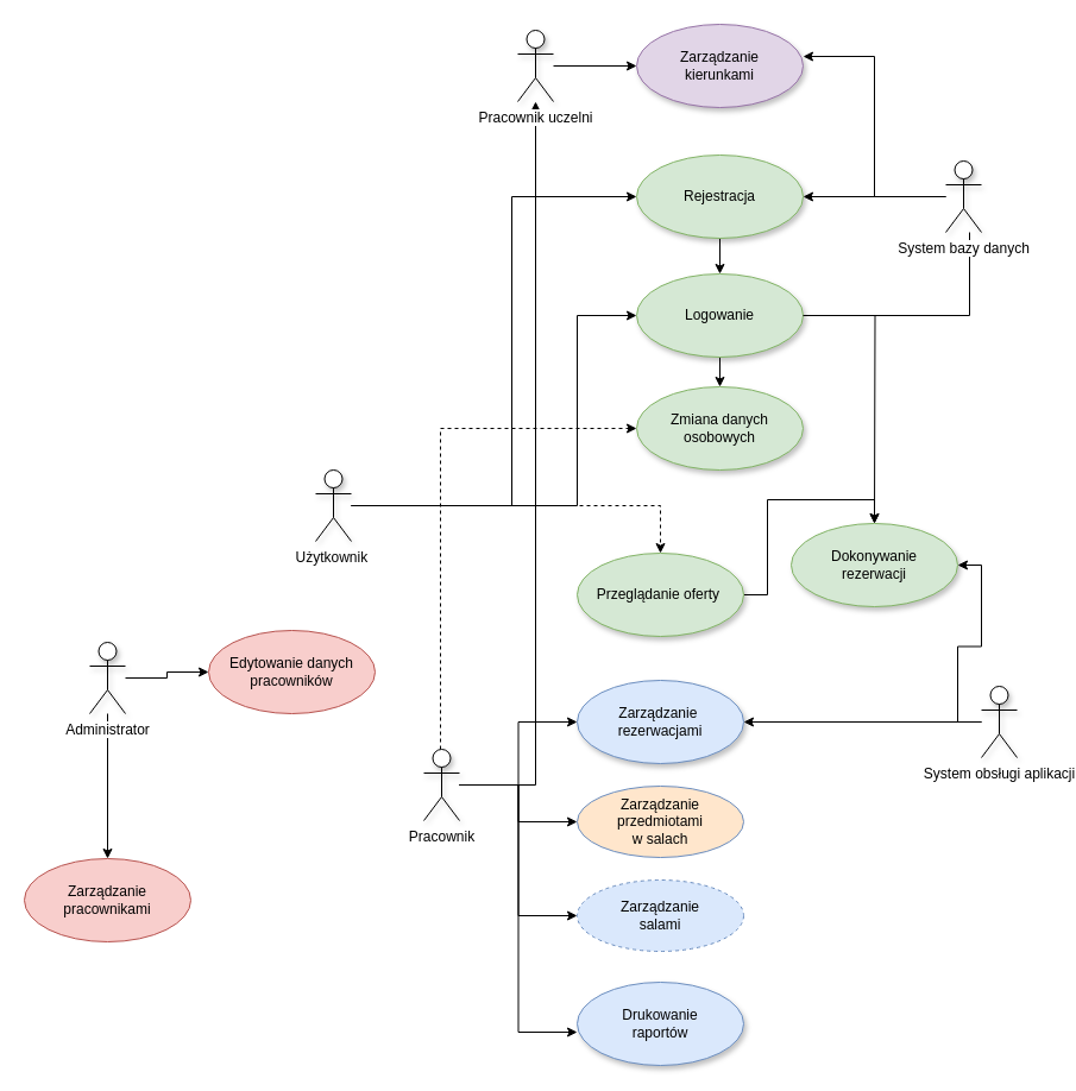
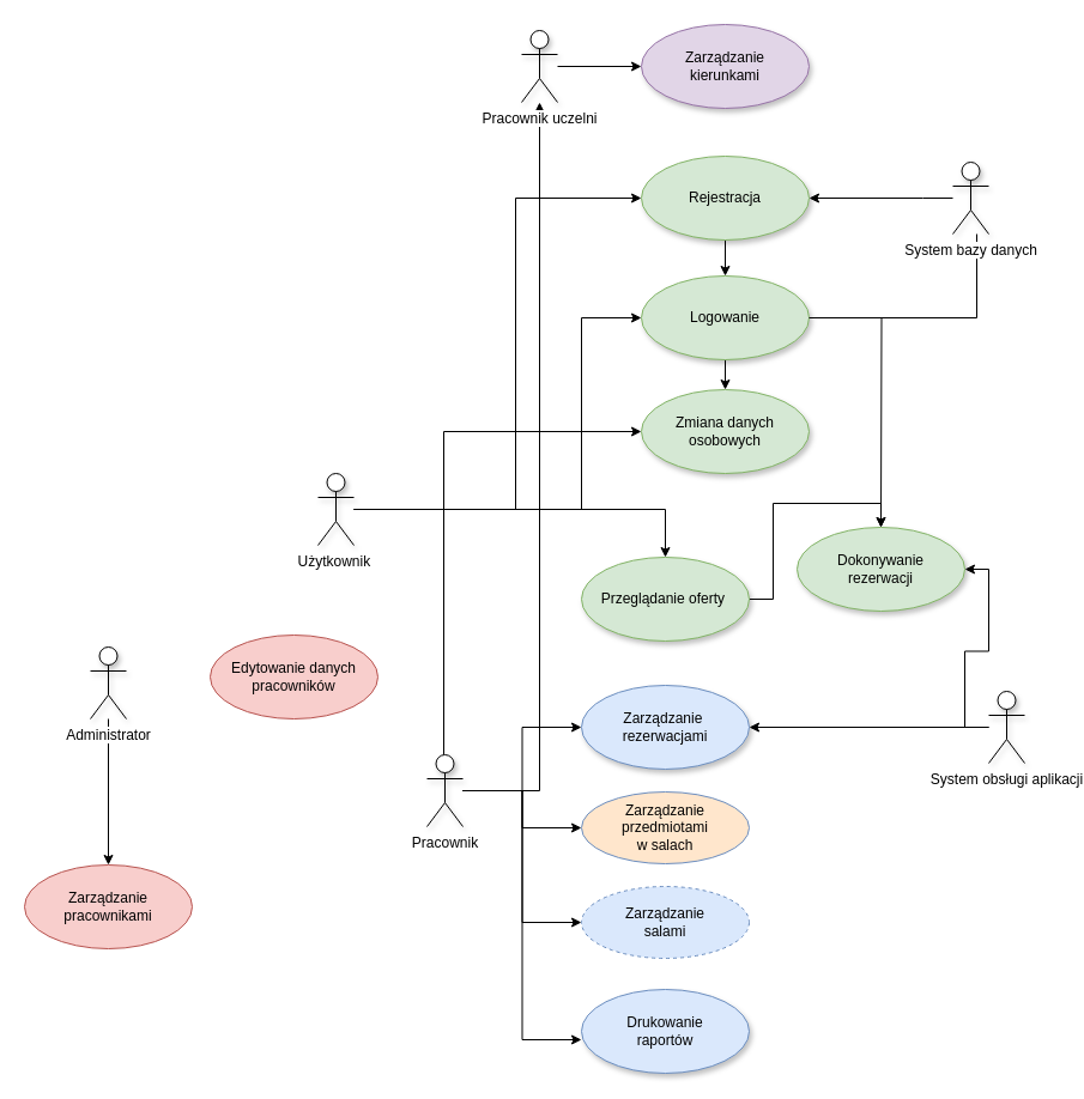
  <mxCell id="0" />
  <mxCell id="1" parent="0" />
- <mxCell id="2" style="edgeStyle=orthogonalEdgeStyle;rounded=0;orthogonalLoop=1;jettySize=auto;html=1;dashed=1;" parent="1" source="5" target="10" edge="1"><mxGeometry relative="1" as="geometry" /></mxCell>
+ <mxCell id="2" style="edgeStyle=orthogonalEdgeStyle;rounded=0;orthogonalLoop=1;jettySize=auto;html=1;" parent="1" source="5" target="10" edge="1"><mxGeometry relative="1" as="geometry" /></mxCell>
  <mxCell id="3" style="edgeStyle=orthogonalEdgeStyle;rounded=0;orthogonalLoop=1;jettySize=auto;html=1;entryX=0;entryY=0.5;entryDx=0;entryDy=0;" parent="1" source="5" target="14" edge="1"><mxGeometry relative="1" as="geometry"><Array as="points"><mxPoint x="485" y="425" /><mxPoint x="485" y="265" /></Array></mxGeometry></mxCell>
  <mxCell id="4" style="edgeStyle=orthogonalEdgeStyle;rounded=0;orthogonalLoop=1;jettySize=auto;html=1;entryX=0;entryY=0.5;entryDx=0;entryDy=0;" parent="1" source="5" target="16" edge="1"><mxGeometry relative="1" as="geometry"><Array as="points"><mxPoint x="430" y="425" /><mxPoint x="430" y="165" /></Array></mxGeometry></mxCell>
  <mxCell id="5" value="Użytkownik&amp;nbsp;" style="shape=umlActor;verticalLabelPosition=bottom;labelBackgroundColor=#ffffff;verticalAlign=top;html=1;shadow=1;" parent="1" vertex="1"><mxGeometry x="265" y="395" width="30" height="60" as="geometry" /></mxCell>
  <mxCell id="6" style="edgeStyle=orthogonalEdgeStyle;rounded=0;orthogonalLoop=1;jettySize=auto;html=1;entryX=1;entryY=0.5;entryDx=0;entryDy=0;" parent="1" source="8" target="11" edge="1"><mxGeometry relative="1" as="geometry" /></mxCell>
  <mxCell id="7" style="edgeStyle=orthogonalEdgeStyle;rounded=0;orthogonalLoop=1;jettySize=auto;html=1;entryX=1;entryY=0.5;entryDx=0;entryDy=0;" edge="1" parent="1" source="8" target="36"><mxGeometry relative="1" as="geometry" /></mxCell>
  <mxCell id="8" value="System obsługi aplikacji" style="shape=umlActor;verticalLabelPosition=bottom;labelBackgroundColor=#ffffff;verticalAlign=top;html=1;shadow=1;" parent="1" vertex="1"><mxGeometry x="825" y="577" width="30" height="60" as="geometry" /></mxCell>
  <mxCell id="9" style="edgeStyle=orthogonalEdgeStyle;rounded=0;orthogonalLoop=1;jettySize=auto;html=1;entryX=0.5;entryY=0;entryDx=0;entryDy=0;" parent="1" source="10" target="11" edge="1"><mxGeometry relative="1" as="geometry" /></mxCell>
  <mxCell id="10" value="Przeglądanie oferty&amp;nbsp;&lt;br&gt;" style="ellipse;whiteSpace=wrap;html=1;shadow=1;fillColor=#d5e8d4;strokeColor=#82b366;" parent="1" vertex="1"><mxGeometry x="485" y="465" width="140" height="70" as="geometry" /></mxCell>
  <mxCell id="11" value="Dokonywanie &lt;br&gt;rezerwacji" style="ellipse;whiteSpace=wrap;html=1;shadow=1;fillColor=#d5e8d4;strokeColor=#82b366;" parent="1" vertex="1"><mxGeometry x="665" y="440" width="140" height="70" as="geometry" /></mxCell>
  <mxCell id="12" style="edgeStyle=orthogonalEdgeStyle;rounded=0;orthogonalLoop=1;jettySize=auto;html=1;entryX=0.5;entryY=0;entryDx=0;entryDy=0;" edge="1" parent="1" source="14" target="25"><mxGeometry relative="1" as="geometry" /></mxCell>
  <mxCell id="13" style="edgeStyle=orthogonalEdgeStyle;rounded=0;orthogonalLoop=1;jettySize=auto;html=1;" edge="1" parent="1" source="14"><mxGeometry relative="1" as="geometry"><mxPoint x="735" y="440" as="targetPoint" /></mxGeometry></mxCell>
  <mxCell id="14" value="Logowanie" style="ellipse;whiteSpace=wrap;html=1;shadow=1;fillColor=#d5e8d4;strokeColor=#82b366;" parent="1" vertex="1"><mxGeometry x="535" y="230" width="140" height="70" as="geometry" /></mxCell>
  <mxCell id="15" style="edgeStyle=orthogonalEdgeStyle;rounded=0;orthogonalLoop=1;jettySize=auto;html=1;exitX=0.5;exitY=1;exitDx=0;exitDy=0;" parent="1" source="16" target="14" edge="1"><mxGeometry relative="1" as="geometry" /></mxCell>
  <mxCell id="16" value="Rejestracja" style="ellipse;whiteSpace=wrap;html=1;shadow=1;fillColor=#d5e8d4;strokeColor=#82b366;" parent="1" vertex="1"><mxGeometry x="535" y="130" width="140" height="70" as="geometry" /></mxCell>
  <mxCell id="17" style="edgeStyle=orthogonalEdgeStyle;rounded=0;orthogonalLoop=1;jettySize=auto;html=1;entryX=0;entryY=0.6;entryDx=0;entryDy=0;entryPerimeter=0;" parent="1" source="23" target="24" edge="1"><mxGeometry relative="1" as="geometry" /></mxCell>
  <mxCell id="18" style="edgeStyle=orthogonalEdgeStyle;rounded=0;orthogonalLoop=1;jettySize=auto;html=1;entryX=0;entryY=0.5;entryDx=0;entryDy=0;" parent="1" source="23" target="26" edge="1"><mxGeometry relative="1" as="geometry" /></mxCell>
  <mxCell id="19" style="edgeStyle=orthogonalEdgeStyle;rounded=0;orthogonalLoop=1;jettySize=auto;html=1;entryX=0;entryY=0.5;entryDx=0;entryDy=0;" edge="1" parent="1" source="23" target="36"><mxGeometry relative="1" as="geometry" /></mxCell>
  <mxCell id="20" style="edgeStyle=orthogonalEdgeStyle;rounded=0;orthogonalLoop=1;jettySize=auto;html=1;entryX=0;entryY=0.5;entryDx=0;entryDy=0;" edge="1" parent="1" source="23" target="37"><mxGeometry relative="1" as="geometry" /></mxCell>
  <mxCell id="21" style="edgeStyle=orthogonalEdgeStyle;rounded=0;orthogonalLoop=1;jettySize=auto;html=1;" edge="1" parent="1" source="23" target="39"><mxGeometry relative="1" as="geometry"><mxPoint x="370" y="610" as="targetPoint" /></mxGeometry></mxCell>
- <mxCell id="22" style="edgeStyle=orthogonalEdgeStyle;rounded=0;orthogonalLoop=1;jettySize=auto;html=1;entryX=0;entryY=0.5;entryDx=0;entryDy=0;dashed=1;" edge="1" parent="1" source="23" target="25"><mxGeometry relative="1" as="geometry"><Array as="points"><mxPoint x="370" y="360" /></Array></mxGeometry></mxCell>
+ <mxCell id="22" style="edgeStyle=orthogonalEdgeStyle;rounded=0;orthogonalLoop=1;jettySize=auto;html=1;entryX=0;entryY=0.5;entryDx=0;entryDy=0;" edge="1" parent="1" source="23" target="25"><mxGeometry relative="1" as="geometry"><Array as="points"><mxPoint x="370" y="360" /></Array></mxGeometry></mxCell>
  <mxCell id="23" value="Pracownik" style="shape=umlActor;verticalLabelPosition=bottom;labelBackgroundColor=#ffffff;verticalAlign=top;html=1;shadow=1;" parent="1" vertex="1"><mxGeometry x="356" y="630" width="30" height="60" as="geometry" /></mxCell>
  <mxCell id="24" value="Drukowanie&lt;br&gt;raportów" style="ellipse;whiteSpace=wrap;html=1;shadow=1;fillColor=#dae8fc;strokeColor=#6c8ebf;" parent="1" vertex="1"><mxGeometry x="485" y="826" width="140" height="70" as="geometry" /></mxCell>
  <mxCell id="25" value="Zmiana danych osobowych" style="ellipse;whiteSpace=wrap;html=1;shadow=1;fillColor=#d5e8d4;strokeColor=#82b366;" parent="1" vertex="1"><mxGeometry x="535" y="325" width="140" height="70" as="geometry" /></mxCell>
  <mxCell id="26" value="Zarządzanie przedmiotami &lt;br&gt;w salach" style="ellipse;whiteSpace=wrap;html=1;fillColor=#ffe6cc;strokeColor=#6c8ebf;" parent="1" vertex="1"><mxGeometry x="485" y="661" width="140" height="60" as="geometry" /></mxCell>
  <mxCell id="27" style="edgeStyle=orthogonalEdgeStyle;rounded=0;orthogonalLoop=1;jettySize=auto;html=1;" edge="1" parent="1" source="30" target="16"><mxGeometry relative="1" as="geometry"><Array as="points"><mxPoint x="770" y="165" /></Array></mxGeometry></mxCell>
  <mxCell id="28" style="edgeStyle=orthogonalEdgeStyle;rounded=0;orthogonalLoop=1;jettySize=auto;html=1;entryX=1;entryY=0.5;entryDx=0;entryDy=0;endArrow=none;" edge="1" parent="1" source="30" target="14"><mxGeometry relative="1" as="geometry"><Array as="points"><mxPoint x="815" y="265" /></Array></mxGeometry></mxCell>
- <mxCell id="29" style="edgeStyle=orthogonalEdgeStyle;rounded=0;orthogonalLoop=1;jettySize=auto;html=1;entryX=1;entryY=0.386;entryDx=0;entryDy=0;entryPerimeter=0;" edge="1" parent="1" source="30" target="40"><mxGeometry relative="1" as="geometry" /></mxCell>
  <mxCell id="30" value="System bazy danych&lt;br&gt;" style="shape=umlActor;verticalLabelPosition=bottom;labelBackgroundColor=#ffffff;verticalAlign=top;html=1;shadow=1;" vertex="1" parent="1"><mxGeometry x="795" y="135" width="30" height="60" as="geometry" /></mxCell>
  <mxCell id="31" style="edgeStyle=orthogonalEdgeStyle;rounded=0;orthogonalLoop=1;jettySize=auto;html=1;" edge="1" parent="1" source="33" target="35"><mxGeometry relative="1" as="geometry" /></mxCell>
- <mxCell id="32" style="edgeStyle=orthogonalEdgeStyle;rounded=0;orthogonalLoop=1;jettySize=auto;html=1;entryX=0;entryY=0.5;entryDx=0;entryDy=0;" edge="1" parent="1" source="33" target="34"><mxGeometry relative="1" as="geometry" /></mxCell>
  <mxCell id="33" value="Administrator" style="shape=umlActor;verticalLabelPosition=bottom;labelBackgroundColor=#ffffff;verticalAlign=top;html=1;shadow=1;" vertex="1" parent="1"><mxGeometry x="75" y="540" width="30" height="60" as="geometry" /></mxCell>
  <mxCell id="34" value="Edytowanie danych&lt;br&gt;pracowników" style="ellipse;whiteSpace=wrap;html=1;fillColor=#f8cecc;strokeColor=#b85450;" vertex="1" parent="1"><mxGeometry x="175" y="530" width="140" height="70" as="geometry" /></mxCell>
  <mxCell id="35" value="Zarządzanie&lt;br&gt;pracownikami" style="ellipse;whiteSpace=wrap;html=1;fillColor=#f8cecc;strokeColor=#b85450;" vertex="1" parent="1"><mxGeometry x="20" y="722" width="140" height="70" as="geometry" /></mxCell>
  <mxCell id="36" value="Zarządzanie&amp;nbsp;&lt;br&gt;rezerwacjami" style="ellipse;whiteSpace=wrap;html=1;shadow=1;fillColor=#dae8fc;strokeColor=#6c8ebf;" vertex="1" parent="1"><mxGeometry x="485" y="572" width="140" height="70" as="geometry" /></mxCell>
  <mxCell id="37" value="Zarządzanie &lt;br&gt;salami" style="ellipse;whiteSpace=wrap;html=1;fillColor=#dae8fc;strokeColor=#6c8ebf;dashed=1;" vertex="1" parent="1"><mxGeometry x="485" y="740" width="140" height="60" as="geometry" /></mxCell>
  <mxCell id="38" style="edgeStyle=orthogonalEdgeStyle;rounded=0;orthogonalLoop=1;jettySize=auto;html=1;entryX=0;entryY=0.5;entryDx=0;entryDy=0;" edge="1" parent="1" source="39" target="40"><mxGeometry relative="1" as="geometry" /></mxCell>
  <mxCell id="39" value="Pracownik uczelni" style="shape=umlActor;verticalLabelPosition=bottom;labelBackgroundColor=#ffffff;verticalAlign=top;html=1;shadow=1;" vertex="1" parent="1"><mxGeometry x="435" y="25" width="30" height="60" as="geometry" /></mxCell>
  <mxCell id="40" value="Zarządzanie &lt;br&gt;kierunkami" style="ellipse;whiteSpace=wrap;html=1;shadow=1;fillColor=#e1d5e7;strokeColor=#9673a6;" vertex="1" parent="1"><mxGeometry x="535" y="20" width="140" height="70" as="geometry" /></mxCell>
